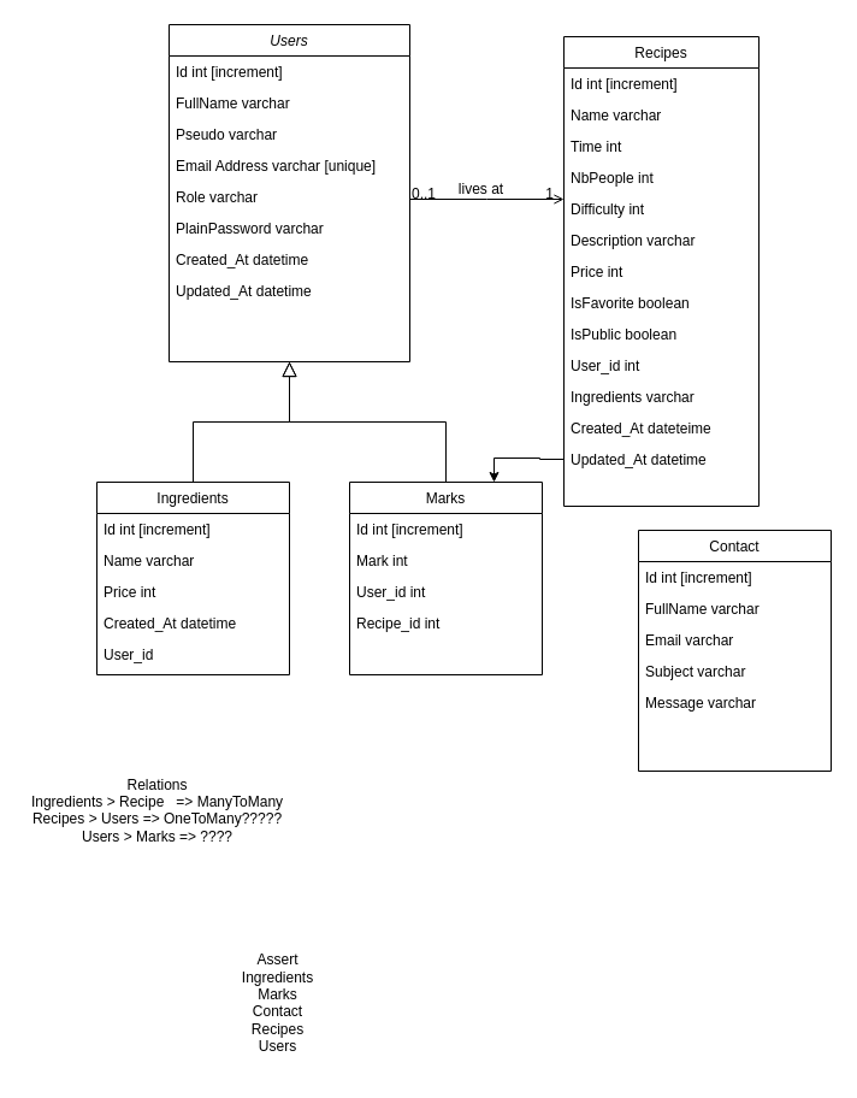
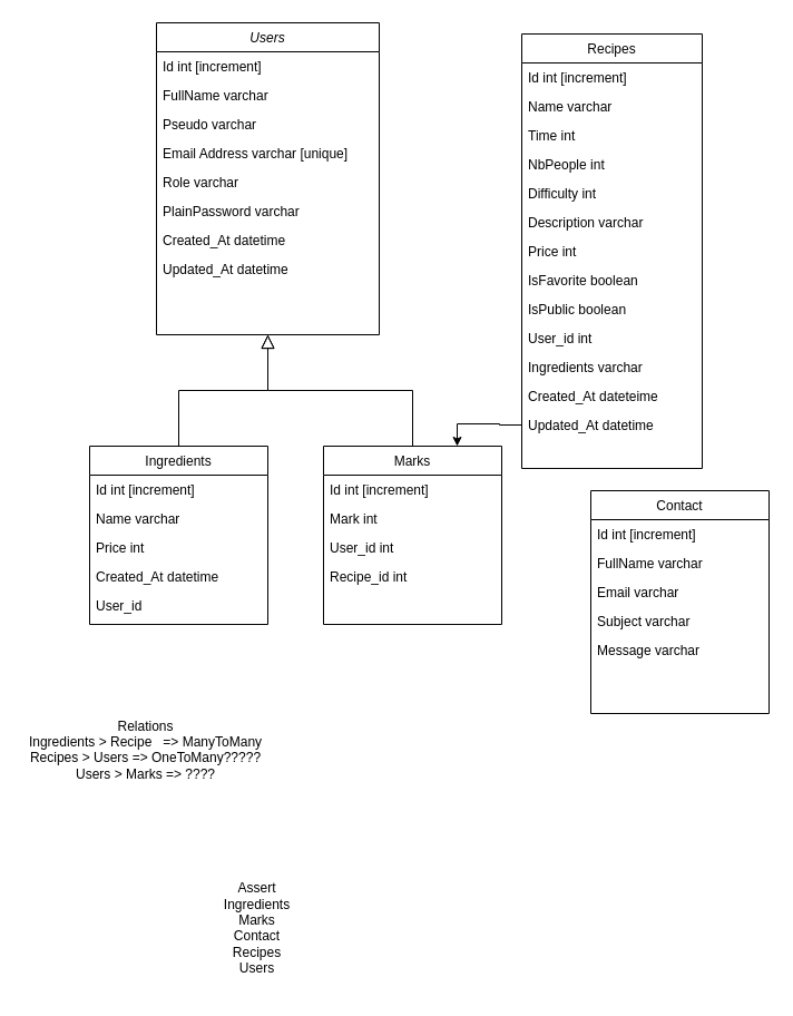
  <mxCell id="0" />
  <mxCell id="1" parent="0" />
  <mxCell id="2" value="Users" style="swimlane;fontStyle=2;align=center;verticalAlign=top;childLayout=stackLayout;horizontal=1;startSize=26;horizontalStack=0;resizeParent=1;resizeLast=0;collapsible=1;marginBottom=0;rounded=0;shadow=0;strokeWidth=1;" parent="1" vertex="1"><mxGeometry x="140" y="20" width="200" height="280" as="geometry"><mxRectangle x="230" y="140" width="160" height="26" as="alternateBounds" /></mxGeometry></mxCell>
  <mxCell id="3" value="Id int [increment]" style="text;align=left;verticalAlign=top;spacingLeft=4;spacingRight=4;overflow=hidden;rotatable=0;points=[[0,0.5],[1,0.5]];portConstraint=eastwest;" parent="2" vertex="1"><mxGeometry y="26" width="200" height="26" as="geometry" /></mxCell>
  <mxCell id="4" value="FullName varchar" style="text;align=left;verticalAlign=top;spacingLeft=4;spacingRight=4;overflow=hidden;rotatable=0;points=[[0,0.5],[1,0.5]];portConstraint=eastwest;" parent="2" vertex="1"><mxGeometry y="52" width="200" height="26" as="geometry" /></mxCell>
  <mxCell id="5" value="Pseudo varchar" style="text;align=left;verticalAlign=top;spacingLeft=4;spacingRight=4;overflow=hidden;rotatable=0;points=[[0,0.5],[1,0.5]];portConstraint=eastwest;rounded=0;shadow=0;html=0;" parent="2" vertex="1"><mxGeometry y="78" width="200" height="26" as="geometry" /></mxCell>
  <mxCell id="6" value="Email Address varchar [unique]" style="text;align=left;verticalAlign=top;spacingLeft=4;spacingRight=4;overflow=hidden;rotatable=0;points=[[0,0.5],[1,0.5]];portConstraint=eastwest;rounded=0;shadow=0;html=0;" parent="2" vertex="1"><mxGeometry y="104" width="200" height="26" as="geometry" /></mxCell>
  <mxCell id="7" value="Role varchar&#10;" style="text;align=left;verticalAlign=top;spacingLeft=4;spacingRight=4;overflow=hidden;rotatable=0;points=[[0,0.5],[1,0.5]];portConstraint=eastwest;" parent="2" vertex="1"><mxGeometry y="130" width="200" height="26" as="geometry" /></mxCell>
  <mxCell id="8" value="PlainPassword varchar" style="text;align=left;verticalAlign=top;spacingLeft=4;spacingRight=4;overflow=hidden;rotatable=0;points=[[0,0.5],[1,0.5]];portConstraint=eastwest;" parent="2" vertex="1"><mxGeometry y="156" width="200" height="26" as="geometry" /></mxCell>
  <mxCell id="9" value="Created_At datetime" style="text;align=left;verticalAlign=top;spacingLeft=4;spacingRight=4;overflow=hidden;rotatable=0;points=[[0,0.5],[1,0.5]];portConstraint=eastwest;" parent="2" vertex="1"><mxGeometry y="182" width="200" height="26" as="geometry" /></mxCell>
  <mxCell id="10" value="Updated_At datetime" style="text;align=left;verticalAlign=top;spacingLeft=4;spacingRight=4;overflow=hidden;rotatable=0;points=[[0,0.5],[1,0.5]];portConstraint=eastwest;" parent="2" vertex="1"><mxGeometry y="208" width="200" height="26" as="geometry" /></mxCell>
  <mxCell id="11" value="" style="endArrow=block;endSize=10;endFill=0;shadow=0;strokeWidth=1;rounded=0;edgeStyle=elbowEdgeStyle;elbow=vertical;" parent="1" target="2" edge="1"><mxGeometry width="160" relative="1" as="geometry"><mxPoint x="160" y="400" as="sourcePoint" /><mxPoint x="160" y="243" as="targetPoint" /></mxGeometry></mxCell>
  <mxCell id="12" value="" style="endArrow=block;endSize=10;endFill=0;shadow=0;strokeWidth=1;rounded=0;edgeStyle=elbowEdgeStyle;elbow=vertical;" parent="1" target="2" edge="1"><mxGeometry width="160" relative="1" as="geometry"><mxPoint x="370" y="400" as="sourcePoint" /><mxPoint x="270" y="311" as="targetPoint" /></mxGeometry></mxCell>
  <mxCell id="13" value="Recipes" style="swimlane;fontStyle=0;align=center;verticalAlign=top;childLayout=stackLayout;horizontal=1;startSize=26;horizontalStack=0;resizeParent=1;resizeLast=0;collapsible=1;marginBottom=0;rounded=0;shadow=0;strokeWidth=1;" parent="1" vertex="1"><mxGeometry x="468" y="30" width="162" height="390" as="geometry"><mxRectangle x="550" y="140" width="160" height="26" as="alternateBounds" /></mxGeometry></mxCell>
  <mxCell id="14" value="Id int [increment]" style="text;align=left;verticalAlign=top;spacingLeft=4;spacingRight=4;overflow=hidden;rotatable=0;points=[[0,0.5],[1,0.5]];portConstraint=eastwest;" parent="13" vertex="1"><mxGeometry y="26" width="162" height="26" as="geometry" /></mxCell>
  <mxCell id="15" value="Name varchar" style="text;align=left;verticalAlign=top;spacingLeft=4;spacingRight=4;overflow=hidden;rotatable=0;points=[[0,0.5],[1,0.5]];portConstraint=eastwest;" parent="13" vertex="1"><mxGeometry y="52" width="162" height="26" as="geometry" /></mxCell>
  <mxCell id="16" value="Time int" style="text;align=left;verticalAlign=top;spacingLeft=4;spacingRight=4;overflow=hidden;rotatable=0;points=[[0,0.5],[1,0.5]];portConstraint=eastwest;rounded=0;shadow=0;html=0;" parent="13" vertex="1"><mxGeometry y="78" width="162" height="26" as="geometry" /></mxCell>
  <mxCell id="17" value="NbPeople int" style="text;align=left;verticalAlign=top;spacingLeft=4;spacingRight=4;overflow=hidden;rotatable=0;points=[[0,0.5],[1,0.5]];portConstraint=eastwest;rounded=0;shadow=0;html=0;" parent="13" vertex="1"><mxGeometry y="104" width="162" height="26" as="geometry" /></mxCell>
  <mxCell id="18" value="Difficulty int" style="text;align=left;verticalAlign=top;spacingLeft=4;spacingRight=4;overflow=hidden;rotatable=0;points=[[0,0.5],[1,0.5]];portConstraint=eastwest;rounded=0;shadow=0;html=0;" parent="13" vertex="1"><mxGeometry y="130" width="162" height="26" as="geometry" /></mxCell>
  <mxCell id="19" value="Description varchar" style="text;align=left;verticalAlign=top;spacingLeft=4;spacingRight=4;overflow=hidden;rotatable=0;points=[[0,0.5],[1,0.5]];portConstraint=eastwest;rounded=0;shadow=0;html=0;" parent="13" vertex="1"><mxGeometry y="156" width="162" height="26" as="geometry" /></mxCell>
  <mxCell id="20" value="Price int" style="text;align=left;verticalAlign=top;spacingLeft=4;spacingRight=4;overflow=hidden;rotatable=0;points=[[0,0.5],[1,0.5]];portConstraint=eastwest;" parent="13" vertex="1"><mxGeometry y="182" width="162" height="26" as="geometry" /></mxCell>
  <mxCell id="21" value="IsFavorite boolean" style="text;align=left;verticalAlign=top;spacingLeft=4;spacingRight=4;overflow=hidden;rotatable=0;points=[[0,0.5],[1,0.5]];portConstraint=eastwest;" parent="13" vertex="1"><mxGeometry y="208" width="162" height="26" as="geometry" /></mxCell>
  <mxCell id="22" value="IsPublic boolean" style="text;align=left;verticalAlign=top;spacingLeft=4;spacingRight=4;overflow=hidden;rotatable=0;points=[[0,0.5],[1,0.5]];portConstraint=eastwest;" parent="13" vertex="1"><mxGeometry y="234" width="162" height="26" as="geometry" /></mxCell>
  <mxCell id="23" value="User_id int" style="text;align=left;verticalAlign=top;spacingLeft=4;spacingRight=4;overflow=hidden;rotatable=0;points=[[0,0.5],[1,0.5]];portConstraint=eastwest;" parent="13" vertex="1"><mxGeometry y="260" width="162" height="26" as="geometry" /></mxCell>
  <mxCell id="24" value="Ingredients varchar&#10;" style="text;align=left;verticalAlign=top;spacingLeft=4;spacingRight=4;overflow=hidden;rotatable=0;points=[[0,0.5],[1,0.5]];portConstraint=eastwest;" parent="13" vertex="1"><mxGeometry y="286" width="162" height="26" as="geometry" /></mxCell>
  <mxCell id="25" value="Created_At dateteime" style="text;align=left;verticalAlign=top;spacingLeft=4;spacingRight=4;overflow=hidden;rotatable=0;points=[[0,0.5],[1,0.5]];portConstraint=eastwest;" parent="13" vertex="1"><mxGeometry y="312" width="162" height="26" as="geometry" /></mxCell>
  <mxCell id="26" value="Updated_At datetime" style="text;align=left;verticalAlign=top;spacingLeft=4;spacingRight=4;overflow=hidden;rotatable=0;points=[[0,0.5],[1,0.5]];portConstraint=eastwest;" parent="13" vertex="1"><mxGeometry y="338" width="162" height="26" as="geometry" /></mxCell>
- <mxCell id="27" value="" style="endArrow=open;shadow=0;strokeWidth=1;rounded=0;endFill=1;edgeStyle=elbowEdgeStyle;elbow=vertical;" parent="1" source="2" target="13" edge="1"><mxGeometry x="0.5" y="41" relative="1" as="geometry"><mxPoint x="340" y="232" as="sourcePoint" /><mxPoint x="500" y="232" as="targetPoint" /><mxPoint x="-40" y="32" as="offset" /></mxGeometry></mxCell>
- <mxCell id="28" value="0..1" style="resizable=0;align=left;verticalAlign=bottom;labelBackgroundColor=none;fontSize=12;" parent="27" connectable="0" vertex="1"><mxGeometry x="-1" relative="1" as="geometry"><mxPoint y="4" as="offset" /></mxGeometry></mxCell>
- <mxCell id="29" value="1" style="resizable=0;align=right;verticalAlign=bottom;labelBackgroundColor=none;fontSize=12;" parent="27" connectable="0" vertex="1"><mxGeometry x="1" relative="1" as="geometry"><mxPoint x="-7" y="4" as="offset" /></mxGeometry></mxCell>
- <mxCell id="30" value="lives at" style="text;html=1;resizable=0;points=[];;align=center;verticalAlign=middle;labelBackgroundColor=none;rounded=0;shadow=0;strokeWidth=1;fontSize=12;" parent="27" vertex="1" connectable="0"><mxGeometry x="0.5" y="49" relative="1" as="geometry"><mxPoint x="-38" y="40" as="offset" /></mxGeometry></mxCell>
  <mxCell id="31" value="Contact" style="swimlane;fontStyle=0;align=center;verticalAlign=top;childLayout=stackLayout;horizontal=1;startSize=26;horizontalStack=0;resizeParent=1;resizeLast=0;collapsible=1;marginBottom=0;rounded=0;shadow=0;strokeWidth=1;" parent="1" vertex="1"><mxGeometry x="530" y="440" width="160" height="200" as="geometry"><mxRectangle x="340" y="380" width="170" height="26" as="alternateBounds" /></mxGeometry></mxCell>
  <mxCell id="32" value="Id int [increment]" style="text;align=left;verticalAlign=top;spacingLeft=4;spacingRight=4;overflow=hidden;rotatable=0;points=[[0,0.5],[1,0.5]];portConstraint=eastwest;" parent="31" vertex="1"><mxGeometry y="26" width="160" height="26" as="geometry" /></mxCell>
  <mxCell id="33" value="FullName varchar" style="text;align=left;verticalAlign=top;spacingLeft=4;spacingRight=4;overflow=hidden;rotatable=0;points=[[0,0.5],[1,0.5]];portConstraint=eastwest;" parent="31" vertex="1"><mxGeometry y="52" width="160" height="26" as="geometry" /></mxCell>
  <mxCell id="34" value="Email varchar" style="text;align=left;verticalAlign=top;spacingLeft=4;spacingRight=4;overflow=hidden;rotatable=0;points=[[0,0.5],[1,0.5]];portConstraint=eastwest;" parent="31" vertex="1"><mxGeometry y="78" width="160" height="26" as="geometry" /></mxCell>
  <mxCell id="35" value="Subject varchar" style="text;align=left;verticalAlign=top;spacingLeft=4;spacingRight=4;overflow=hidden;rotatable=0;points=[[0,0.5],[1,0.5]];portConstraint=eastwest;" parent="31" vertex="1"><mxGeometry y="104" width="160" height="26" as="geometry" /></mxCell>
  <mxCell id="36" value="Message varchar" style="text;align=left;verticalAlign=top;spacingLeft=4;spacingRight=4;overflow=hidden;rotatable=0;points=[[0,0.5],[1,0.5]];portConstraint=eastwest;" parent="31" vertex="1"><mxGeometry y="130" width="160" height="26" as="geometry" /></mxCell>
  <mxCell id="37" value="Marks" style="swimlane;fontStyle=0;align=center;verticalAlign=top;childLayout=stackLayout;horizontal=1;startSize=26;horizontalStack=0;resizeParent=1;resizeLast=0;collapsible=1;marginBottom=0;rounded=0;shadow=0;strokeWidth=1;" parent="1" vertex="1"><mxGeometry x="290" y="400" width="160" height="160" as="geometry"><mxRectangle x="340" y="380" width="170" height="26" as="alternateBounds" /></mxGeometry></mxCell>
  <mxCell id="38" value="Id int [increment]" style="text;align=left;verticalAlign=top;spacingLeft=4;spacingRight=4;overflow=hidden;rotatable=0;points=[[0,0.5],[1,0.5]];portConstraint=eastwest;" parent="37" vertex="1"><mxGeometry y="26" width="160" height="26" as="geometry" /></mxCell>
  <mxCell id="39" value="Mark int" style="text;align=left;verticalAlign=top;spacingLeft=4;spacingRight=4;overflow=hidden;rotatable=0;points=[[0,0.5],[1,0.5]];portConstraint=eastwest;" parent="37" vertex="1"><mxGeometry y="52" width="160" height="26" as="geometry" /></mxCell>
  <mxCell id="40" value="User_id int" style="text;align=left;verticalAlign=top;spacingLeft=4;spacingRight=4;overflow=hidden;rotatable=0;points=[[0,0.5],[1,0.5]];portConstraint=eastwest;" parent="37" vertex="1"><mxGeometry y="78" width="160" height="26" as="geometry" /></mxCell>
  <mxCell id="41" value="Recipe_id int" style="text;align=left;verticalAlign=top;spacingLeft=4;spacingRight=4;overflow=hidden;rotatable=0;points=[[0,0.5],[1,0.5]];portConstraint=eastwest;" parent="37" vertex="1"><mxGeometry y="104" width="160" height="26" as="geometry" /></mxCell>
  <mxCell id="42" value="Ingredients" style="swimlane;fontStyle=0;align=center;verticalAlign=top;childLayout=stackLayout;horizontal=1;startSize=26;horizontalStack=0;resizeParent=1;resizeLast=0;collapsible=1;marginBottom=0;rounded=0;shadow=0;strokeWidth=1;" parent="1" vertex="1"><mxGeometry x="80" y="400" width="160" height="160" as="geometry"><mxRectangle x="340" y="380" width="170" height="26" as="alternateBounds" /></mxGeometry></mxCell>
  <mxCell id="43" value="Id int [increment]" style="text;align=left;verticalAlign=top;spacingLeft=4;spacingRight=4;overflow=hidden;rotatable=0;points=[[0,0.5],[1,0.5]];portConstraint=eastwest;" parent="42" vertex="1"><mxGeometry y="26" width="160" height="26" as="geometry" /></mxCell>
  <mxCell id="44" value="Name varchar" style="text;align=left;verticalAlign=top;spacingLeft=4;spacingRight=4;overflow=hidden;rotatable=0;points=[[0,0.5],[1,0.5]];portConstraint=eastwest;" parent="42" vertex="1"><mxGeometry y="52" width="160" height="26" as="geometry" /></mxCell>
  <mxCell id="45" value="Price int" style="text;align=left;verticalAlign=top;spacingLeft=4;spacingRight=4;overflow=hidden;rotatable=0;points=[[0,0.5],[1,0.5]];portConstraint=eastwest;" parent="42" vertex="1"><mxGeometry y="78" width="160" height="26" as="geometry" /></mxCell>
  <mxCell id="46" value="Created_At datetime" style="text;align=left;verticalAlign=top;spacingLeft=4;spacingRight=4;overflow=hidden;rotatable=0;points=[[0,0.5],[1,0.5]];portConstraint=eastwest;" parent="42" vertex="1"><mxGeometry y="104" width="160" height="26" as="geometry" /></mxCell>
  <mxCell id="47" value="User_id" style="text;align=left;verticalAlign=top;spacingLeft=4;spacingRight=4;overflow=hidden;rotatable=0;points=[[0,0.5],[1,0.5]];portConstraint=eastwest;" parent="42" vertex="1"><mxGeometry y="130" width="160" height="26" as="geometry" /></mxCell>
  <mxCell id="48" style="edgeStyle=orthogonalEdgeStyle;rounded=0;orthogonalLoop=1;jettySize=auto;html=1;exitX=0;exitY=0.5;exitDx=0;exitDy=0;entryX=0.75;entryY=0;entryDx=0;entryDy=0;" parent="1" source="26" target="37" edge="1"><mxGeometry relative="1" as="geometry" /></mxCell>
  <mxCell id="49" value="&lt;div&gt;Relations&lt;/div&gt;&lt;div&gt;Ingredients &amp;gt; Recipe&amp;nbsp;&amp;nbsp; =&amp;gt; ManyToMany&lt;/div&gt;&lt;div&gt;Recipes &amp;gt; Users =&amp;gt; OneToMany?????&lt;/div&gt;&lt;div&gt;Users &amp;gt; Marks =&amp;gt; ????&lt;/div&gt;&lt;div&gt;&lt;br&gt;&lt;/div&gt;" style="text;html=1;resizable=0;autosize=1;align=center;verticalAlign=middle;points=[];fillColor=none;strokeColor=none;rounded=0;" parent="1" vertex="1"><mxGeometry x="20" y="640" width="220" height="80" as="geometry" /></mxCell>
  <mxCell id="50" value="&lt;div&gt;Assert&lt;/div&gt;&lt;div&gt;Ingredients&lt;/div&gt;&lt;div&gt;Marks&lt;/div&gt;&lt;div&gt;Contact&lt;/div&gt;&lt;div&gt;Recipes&lt;/div&gt;&lt;div&gt;Users&lt;/div&gt;&lt;div&gt;&lt;br&gt;&lt;/div&gt;" style="text;html=1;resizable=0;autosize=1;align=center;verticalAlign=middle;points=[];fillColor=none;strokeColor=none;rounded=0;" parent="1" vertex="1"><mxGeometry x="195" y="790" width="70" height="100" as="geometry" /></mxCell>
